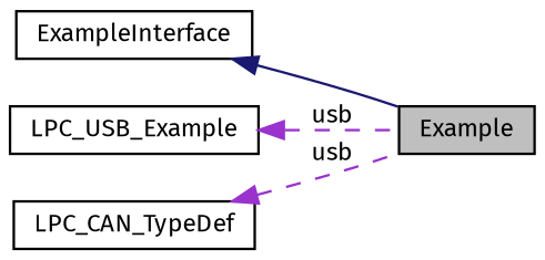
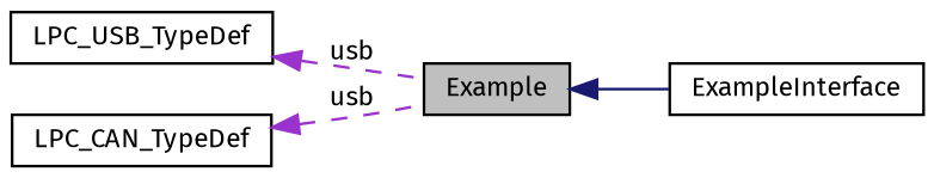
  digraph {
    fontname="Fira Sans"
    rankdir=LR
    node [color=black fillcolor=white fontname="Fira Sans" fontsize=10 shape=record style=filled]
    edge [color=darkorchid3 dir=back fontname="Fira Sans" fontsize=10 labelfontname=Helvetica labelfontsize=10 style=dashed]
    n1 [fillcolor=grey75 fontcolor=black height=0.2 label=Example width=0.4]
    n2 [height=0.2 label=ExampleInterface width=0.4]
-   n3 [height=0.2 label=LPC_USB_Example width=0.4]
+   n3 [height=0.2 label=LPC_USB_TypeDef width=0.4]
    n4 [height=0.2 label=LPC_CAN_TypeDef width=0.4]
-   n2 -> n1 [color=midnightblue style=solid]
+   n1 -> n2 [color=midnightblue style=solid]
    n3 -> n1 [label=" usb"]
    n4 -> n1 [label=" usb"]
  }
